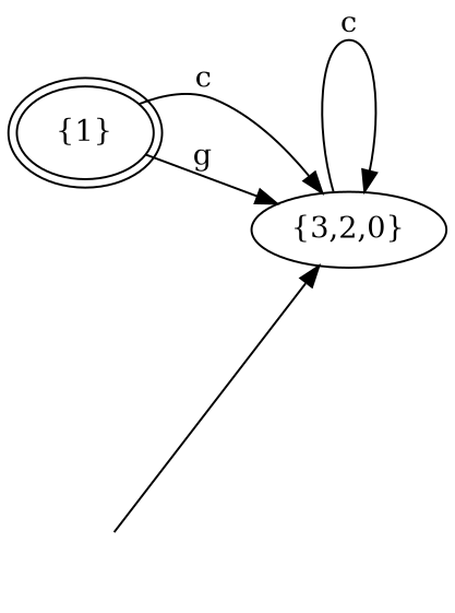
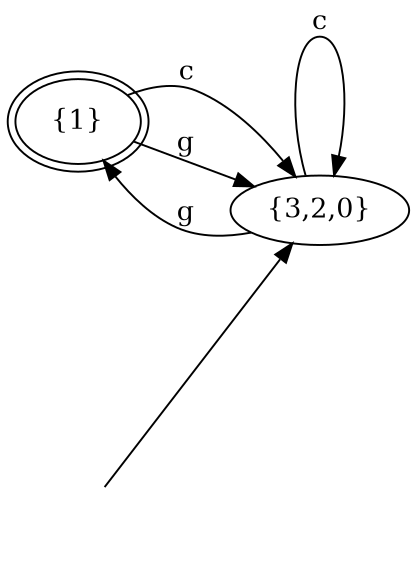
  digraph {
    nodesep=1
    rankdir=LR
    "{1}" [peripheries=2]
    "{3,2,0}"
    head [style=invis]
    "{1}" -> "{3,2,0}" [label=c]
    "{1}" -> "{3,2,0}" [label=g]
+   "{3,2,0}" -> "{1}" [label=g]
    "{3,2,0}" -> "{3,2,0}" [label=c]
    head -> "{3,2,0}"
  }
